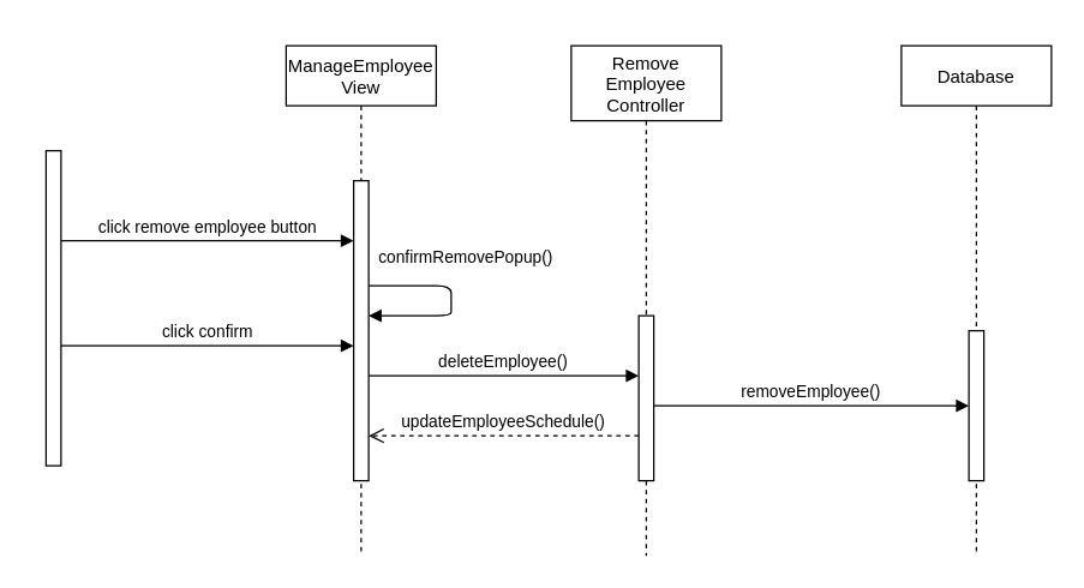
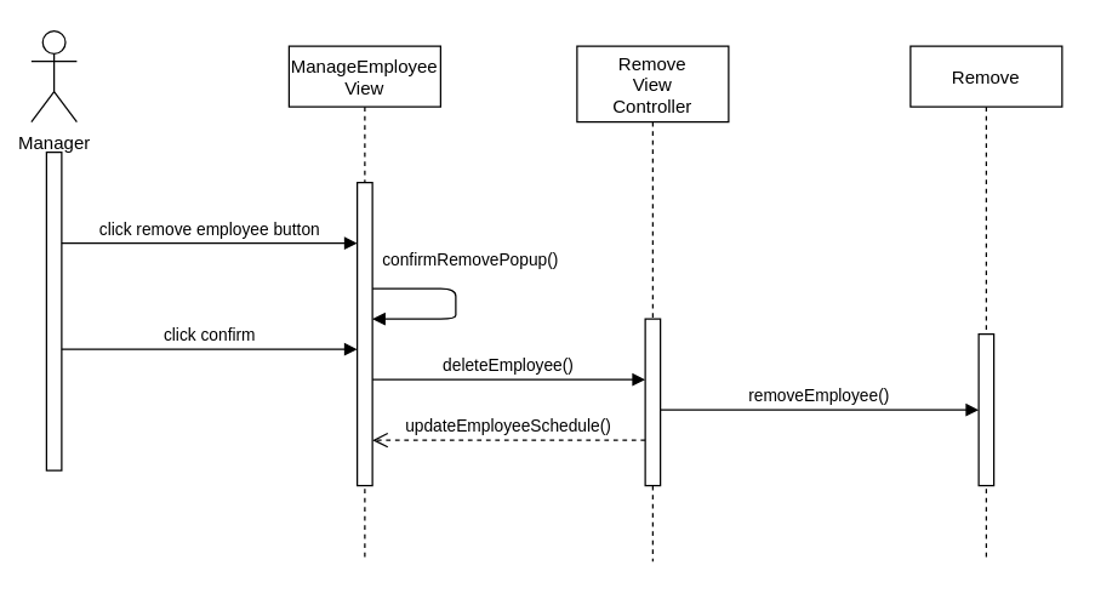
  <mxCell id="0" />
  <mxCell id="1" parent="0" />
  <mxCell id="2" value="ManageEmployee&#10;View" style="shape=umlLifeline;perimeter=lifelinePerimeter;container=1;collapsible=0;recursiveResize=0;rounded=0;shadow=0;strokeWidth=1;" vertex="1" parent="1"><mxGeometry x="190" y="30" width="100" height="340" as="geometry" /></mxCell>
  <mxCell id="3" value="" style="points=[];perimeter=orthogonalPerimeter;rounded=0;shadow=0;strokeWidth=1;" vertex="1" parent="2"><mxGeometry x="45" y="90" width="10" height="200" as="geometry" /></mxCell>
  <mxCell id="4" value="confirmRemovePopup()" style="verticalAlign=bottom;endArrow=block;shadow=0;strokeWidth=1;" edge="1" parent="2" source="3" target="3"><mxGeometry x="-0.154" y="14" relative="1" as="geometry"><mxPoint x="80" y="269.5" as="sourcePoint" /><mxPoint x="255" y="269.5" as="targetPoint" /><Array as="points"><mxPoint x="110" y="160" /><mxPoint x="110" y="170" /><mxPoint x="110" y="180" /><mxPoint x="80" y="180" /></Array><mxPoint x="-4" y="-10" as="offset" /></mxGeometry></mxCell>
- <mxCell id="5" value="Remove&#10;Employee&#10;Controller" style="shape=umlLifeline;perimeter=lifelinePerimeter;container=1;collapsible=0;recursiveResize=0;rounded=0;shadow=0;strokeWidth=1;size=50;" vertex="1" parent="1"><mxGeometry x="380" y="30" width="100" height="340" as="geometry" /></mxCell>
+ <mxCell id="5" value="Remove&#10;View&#10;Controller" style="shape=umlLifeline;perimeter=lifelinePerimeter;container=1;collapsible=0;recursiveResize=0;rounded=0;shadow=0;strokeWidth=1;size=50;" vertex="1" parent="1"><mxGeometry x="380" y="30" width="100" height="340" as="geometry" /></mxCell>
  <mxCell id="6" value="" style="points=[];perimeter=orthogonalPerimeter;rounded=0;shadow=0;strokeWidth=1;" vertex="1" parent="5"><mxGeometry x="45" y="180" width="10" height="110" as="geometry" /></mxCell>
- <mxCell id="8" value="Database" style="shape=umlLifeline;perimeter=lifelinePerimeter;container=1;collapsible=0;recursiveResize=0;rounded=0;shadow=0;strokeWidth=1;" vertex="1" parent="1"><mxGeometry x="600" y="30" width="100" height="340" as="geometry" /></mxCell>
+ <mxCell id="7" value="Manager" style="shape=umlActor;verticalLabelPosition=bottom;verticalAlign=top;html=1;outlineConnect=0;" vertex="1" parent="1"><mxGeometry x="20" y="20" width="30" height="60" as="geometry" /></mxCell>
+ <mxCell id="8" value="Remove" style="shape=umlLifeline;perimeter=lifelinePerimeter;container=1;collapsible=0;recursiveResize=0;rounded=0;shadow=0;strokeWidth=1;" vertex="1" parent="1"><mxGeometry x="600" y="30" width="100" height="340" as="geometry" /></mxCell>
  <mxCell id="9" value="" style="points=[];perimeter=orthogonalPerimeter;rounded=0;shadow=0;strokeWidth=1;" vertex="1" parent="8"><mxGeometry x="45" y="190" width="10" height="100" as="geometry" /></mxCell>
  <mxCell id="10" value="" style="points=[];perimeter=orthogonalPerimeter;rounded=0;shadow=0;strokeWidth=1;" vertex="1" parent="1"><mxGeometry x="30" y="100" width="10" height="210" as="geometry" /></mxCell>
  <mxCell id="11" value="click remove employee button" style="verticalAlign=bottom;endArrow=block;shadow=0;strokeWidth=1;" edge="1" parent="1" target="3"><mxGeometry relative="1" as="geometry"><mxPoint x="40" y="160" as="sourcePoint" /><mxPoint x="215" y="160" as="targetPoint" /><Array as="points"><mxPoint x="90" y="160" /></Array></mxGeometry></mxCell>
  <mxCell id="12" value="removeEmployee()" style="verticalAlign=bottom;endArrow=block;shadow=0;strokeWidth=1;" edge="1" parent="1" source="6" target="9"><mxGeometry relative="1" as="geometry"><mxPoint x="450" y="340" as="sourcePoint" /><mxPoint x="650" y="340" as="targetPoint" /><Array as="points"><mxPoint x="510" y="270" /></Array></mxGeometry></mxCell>
  <mxCell id="13" value="click confirm" style="verticalAlign=bottom;endArrow=block;shadow=0;strokeWidth=1;" edge="1" parent="1"><mxGeometry relative="1" as="geometry"><mxPoint x="40" y="230" as="sourcePoint" /><mxPoint x="235" y="230" as="targetPoint" /><Array as="points"><mxPoint x="90" y="230" /></Array></mxGeometry></mxCell>
  <mxCell id="14" value="deleteEmployee()" style="verticalAlign=bottom;endArrow=block;shadow=0;strokeWidth=1;" edge="1" parent="1" source="3" target="6"><mxGeometry relative="1" as="geometry"><mxPoint x="250" y="260" as="sourcePoint" /><mxPoint x="500" y="250" as="targetPoint" /><Array as="points"><mxPoint x="365" y="250" /></Array></mxGeometry></mxCell>
  <mxCell id="15" value="updateEmployeeSchedule()" style="verticalAlign=bottom;endArrow=open;dashed=1;endSize=8;shadow=0;strokeWidth=1;" edge="1" parent="1" source="6" target="3"><mxGeometry relative="1" as="geometry"><mxPoint x="220" y="220" as="targetPoint" /><mxPoint x="310" y="240" as="sourcePoint" /><Array as="points"><mxPoint x="360" y="290" /></Array></mxGeometry></mxCell>
